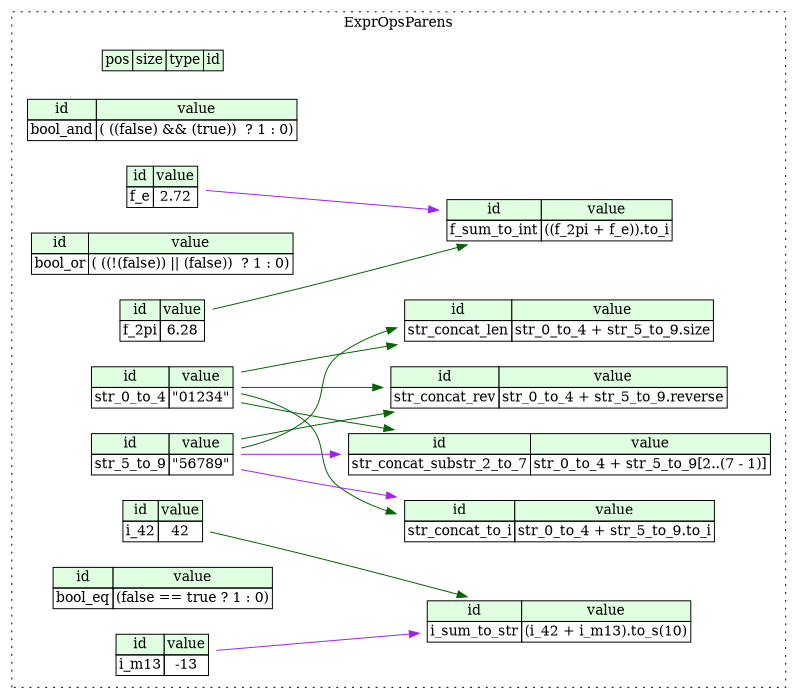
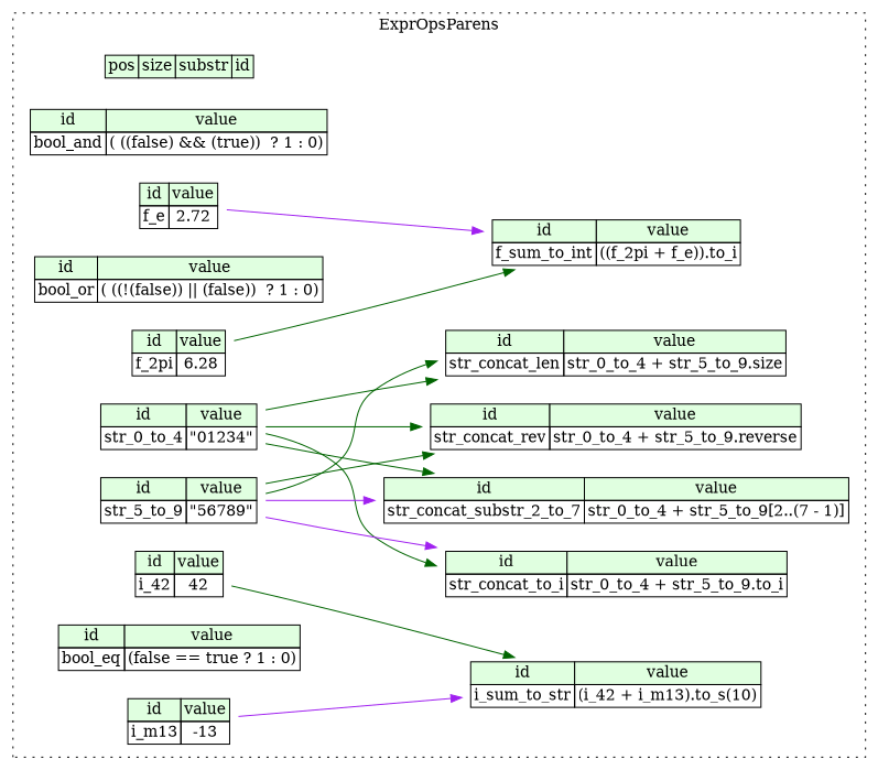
  digraph {
    rankdir=LR
    node [shape=plaintext]
    edge [color=darkgreen tailport=str_0_to_4_type]
-   n1 [label=<<TABLE BORDER="0" CELLBORDER="1" CELLSPACING="0"> 			<TR><TD BGCOLOR="#E0FFE0">pos</TD><TD BGCOLOR="#E0FFE0">size</TD><TD BGCOLOR="#E0FFE0">type</TD><TD BGCOLOR="#E0FFE0">id</TD></TR> 		</TABLE>>]
+   n1 [label=<<TABLE BORDER="0" CELLBORDER="1" CELLSPACING="0"> 			<TR><TD BGCOLOR="#E0FFE0">pos</TD><TD BGCOLOR="#E0FFE0">size</TD><TD BGCOLOR="#E0FFE0">substr</TD><TD BGCOLOR="#E0FFE0">id</TD></TR> 		</TABLE>>]
    n2 [label=<<TABLE BORDER="0" CELLBORDER="1" CELLSPACING="0"> 			<TR><TD BGCOLOR="#E0FFE0">id</TD><TD BGCOLOR="#E0FFE0">value</TD></TR> 			<TR><TD>bool_and</TD><TD>( ((false) &amp;&amp; (true))  ? 1 : 0)</TD></TR> 		</TABLE>>]
    n3 [label=<<TABLE BORDER="0" CELLBORDER="1" CELLSPACING="0"> 			<TR><TD BGCOLOR="#E0FFE0">id</TD><TD BGCOLOR="#E0FFE0">value</TD></TR> 			<TR><TD>str_0_to_4</TD><TD>&quot;01234&quot;</TD></TR> 		</TABLE>>]
    n4 [label=<<TABLE BORDER="0" CELLBORDER="1" CELLSPACING="0"> 			<TR><TD BGCOLOR="#E0FFE0">id</TD><TD BGCOLOR="#E0FFE0">value</TD></TR> 			<TR><TD>bool_or</TD><TD>( ((!(false)) || (false))  ? 1 : 0)</TD></TR> 		</TABLE>>]
    n5 [label=<<TABLE BORDER="0" CELLBORDER="1" CELLSPACING="0"> 			<TR><TD BGCOLOR="#E0FFE0">id</TD><TD BGCOLOR="#E0FFE0">value</TD></TR> 			<TR><TD>f_e</TD><TD>2.72</TD></TR> 		</TABLE>>]
    n6 [label=<<TABLE BORDER="0" CELLBORDER="1" CELLSPACING="0"> 			<TR><TD BGCOLOR="#E0FFE0">id</TD><TD BGCOLOR="#E0FFE0">value</TD></TR> 			<TR><TD>f_sum_to_int</TD><TD>((f_2pi + f_e)).to_i</TD></TR> 		</TABLE>>]
    n7 [label=<<TABLE BORDER="0" CELLBORDER="1" CELLSPACING="0"> 			<TR><TD BGCOLOR="#E0FFE0">id</TD><TD BGCOLOR="#E0FFE0">value</TD></TR> 			<TR><TD>f_2pi</TD><TD>6.28</TD></TR> 		</TABLE>>]
    n8 [label=<<TABLE BORDER="0" CELLBORDER="1" CELLSPACING="0"> 			<TR><TD BGCOLOR="#E0FFE0">id</TD><TD BGCOLOR="#E0FFE0">value</TD></TR> 			<TR><TD>str_concat_rev</TD><TD>str_0_to_4 + str_5_to_9.reverse</TD></TR> 		</TABLE>>]
    n9 [label=<<TABLE BORDER="0" CELLBORDER="1" CELLSPACING="0"> 			<TR><TD BGCOLOR="#E0FFE0">id</TD><TD BGCOLOR="#E0FFE0">value</TD></TR> 			<TR><TD>i_m13</TD><TD>-13</TD></TR> 		</TABLE>>]
    n10 [label=<<TABLE BORDER="0" CELLBORDER="1" CELLSPACING="0"> 			<TR><TD BGCOLOR="#E0FFE0">id</TD><TD BGCOLOR="#E0FFE0">value</TD></TR> 			<TR><TD>str_concat_len</TD><TD>str_0_to_4 + str_5_to_9.size</TD></TR> 		</TABLE>>]
    n11 [label=<<TABLE BORDER="0" CELLBORDER="1" CELLSPACING="0"> 			<TR><TD BGCOLOR="#E0FFE0">id</TD><TD BGCOLOR="#E0FFE0">value</TD></TR> 			<TR><TD>str_concat_to_i</TD><TD>str_0_to_4 + str_5_to_9.to_i</TD></TR> 		</TABLE>>]
    n12 [label=<<TABLE BORDER="0" CELLBORDER="1" CELLSPACING="0"> 			<TR><TD BGCOLOR="#E0FFE0">id</TD><TD BGCOLOR="#E0FFE0">value</TD></TR> 			<TR><TD>i_42</TD><TD>42</TD></TR> 		</TABLE>>]
    n13 [label=<<TABLE BORDER="0" CELLBORDER="1" CELLSPACING="0"> 			<TR><TD BGCOLOR="#E0FFE0">id</TD><TD BGCOLOR="#E0FFE0">value</TD></TR> 			<TR><TD>i_sum_to_str</TD><TD>(i_42 + i_m13).to_s(10)</TD></TR> 		</TABLE>>]
    n14 [label=<<TABLE BORDER="0" CELLBORDER="1" CELLSPACING="0"> 			<TR><TD BGCOLOR="#E0FFE0">id</TD><TD BGCOLOR="#E0FFE0">value</TD></TR> 			<TR><TD>bool_eq</TD><TD>(false == true ? 1 : 0)</TD></TR> 		</TABLE>>]
    n15 [label=<<TABLE BORDER="0" CELLBORDER="1" CELLSPACING="0"> 			<TR><TD BGCOLOR="#E0FFE0">id</TD><TD BGCOLOR="#E0FFE0">value</TD></TR> 			<TR><TD>str_5_to_9</TD><TD>&quot;56789&quot;</TD></TR> 		</TABLE>>]
    n16 [label=<<TABLE BORDER="0" CELLBORDER="1" CELLSPACING="0"> 			<TR><TD BGCOLOR="#E0FFE0">id</TD><TD BGCOLOR="#E0FFE0">value</TD></TR> 			<TR><TD>str_concat_substr_2_to_7</TD><TD>str_0_to_4 + str_5_to_9[2..(7 - 1)]</TD></TR> 		</TABLE>>]
    subgraph cluster_1 {
      label=ExprOpsParens
      style=dotted
      n1
      n2
      n3
      n4
      n5
      n6
      n7
      n8
      n9
      n10
      n11
      n12
      n13
      n14
      n15
      n16
    }
    n3 -> n8
    n3 -> n10
    n3 -> n11
    n3 -> n16
    n5 -> n6 [color=purple tailport=f_e_type]
    n7 -> n6 [tailport=f_2pi_type]
    n9 -> n13 [color=purple tailport=i_m13_type]
    n12 -> n13 [tailport=i_42_type]
    n15 -> n8 [tailport=str_5_to_9_type]
    n15 -> n10 [tailport=str_5_to_9_type]
    n15 -> n11 [color=purple tailport=str_5_to_9_type]
    n15 -> n16 [color=purple tailport=str_5_to_9_type]
  }
